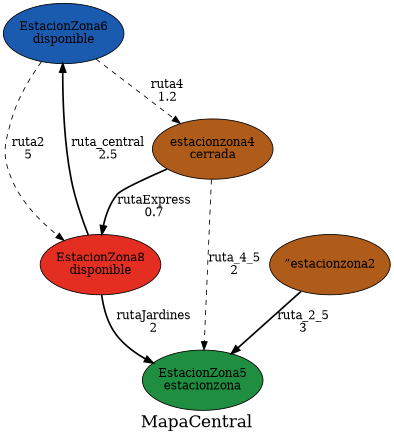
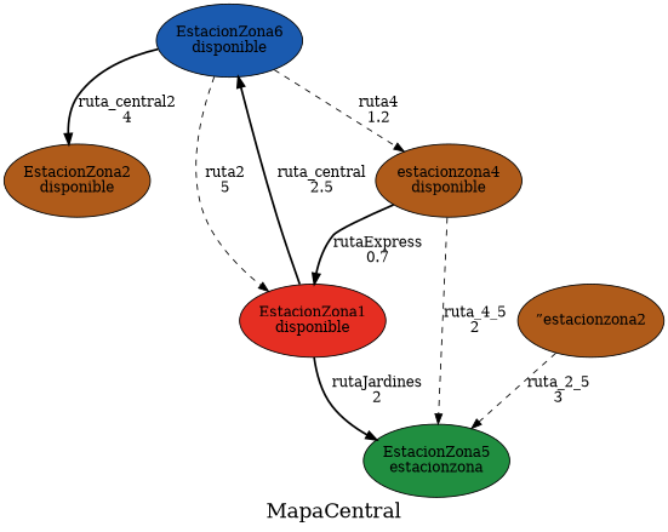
  digraph {
    fontsize=20
    label=MapaCentral
    node [color=black fillcolor="#AF5B1A" fixedsize=true shape=oval style=filled]
    edge [style=bold]
    n1 [fillcolor="#1A5AAF" height=1 label="EstacionZona6\ndisponible" width=2]
-   n3 [fillcolor="#E52E22" height=1 label="EstacionZona8\ndisponible" width=2]
-   n4 [height=1 label="estacionzona4\ncerrada" width=2]
+   n2 [height=1 label="EstacionZona2\ndisponible" width=2]
+   n3 [fillcolor="#E52E22" height=1 label="EstacionZona1\ndisponible" width=2]
+   n4 [height=1 label="estacionzona4\ndisponible" width=2]
    n5 [fillcolor="#208E40" height=1 label="EstacionZona5\nestacionzona" width=2]
    "”estacionzona2" [height=1 width=2]
+   n1 -> n2 [label="ruta_central2\n4"]
    n1 -> n3 [label="ruta2\n5" style=dashed]
    n1 -> n4 [label="ruta4\n1.2" style=dashed]
    n3 -> n1 [label="ruta_central\n2.5"]
    n3 -> n5 [label="rutaJardines\n2"]
    n4 -> n3 [label="rutaExpress\n0.7"]
    n4 -> n5 [label="ruta_4_5\n2" style=dashed]
-   "”estacionzona2" -> n5 [label="ruta_2_5\n3"]
+   "”estacionzona2" -> n5 [label="ruta_2_5\n3" style=dashed]
  }
